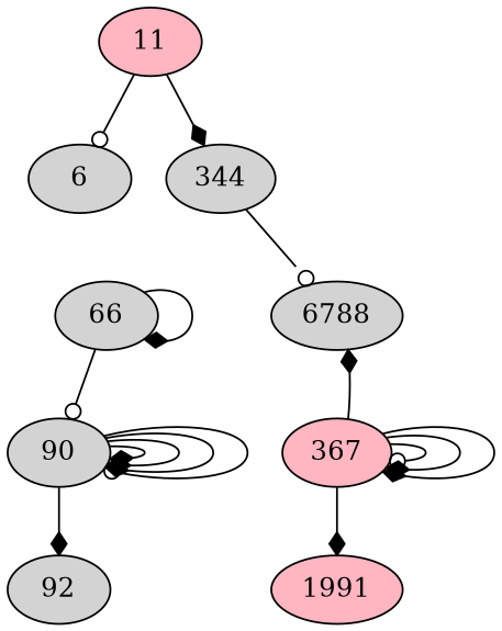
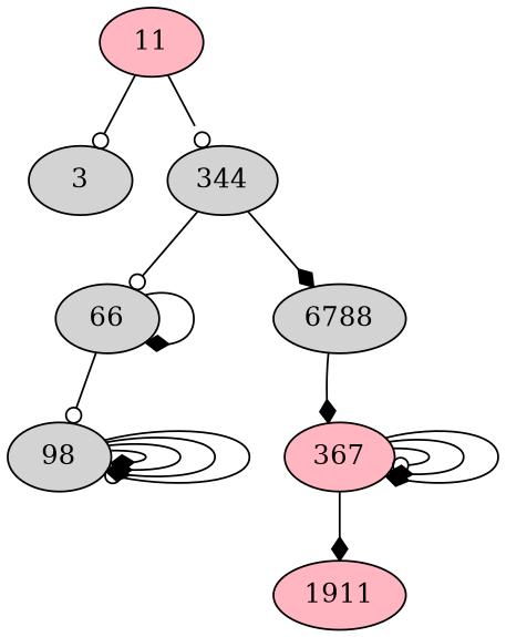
  digraph {
    node [fillcolor=lightgrey style=filled]
    edge [arrowhead=diamond]
    11 [fillcolor=lightpink]
-   3 [label=6]
+   3
    344
    66
    6788
-   90
+   90 [label=98]
    367 [fillcolor=lightpink]
-   92
-   1991 [fillcolor=lightpink]
+   1991 [fillcolor=lightpink label=1911]
    11 -> 3 [arrowhead=odot]
-   11 -> 344
-   344 -> 6788 [arrowhead=odot]
+   11 -> 344 [arrowhead=odot]
+   344 -> 66 [arrowhead=odot]
+   344 -> 6788
    66 -> 66
    66 -> 90 [arrowhead=odot]
-   367 -> 6788
+   6788 -> 367
    90 -> 90
    90 -> 90
    90 -> 90
    90 -> 90 [arrowhead=odot]
-   90 -> 92
    367 -> 367 [arrowhead=odot]
    367 -> 367
    367 -> 367
    367 -> 1991
  }
